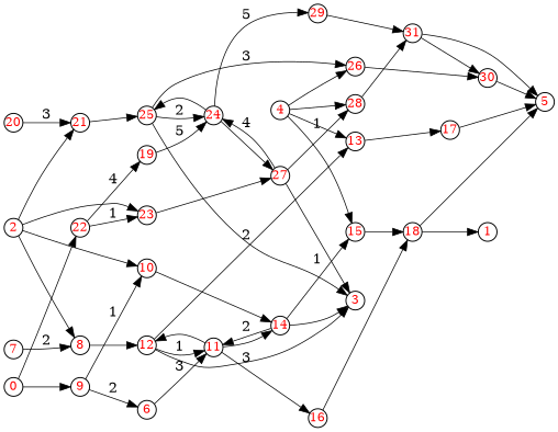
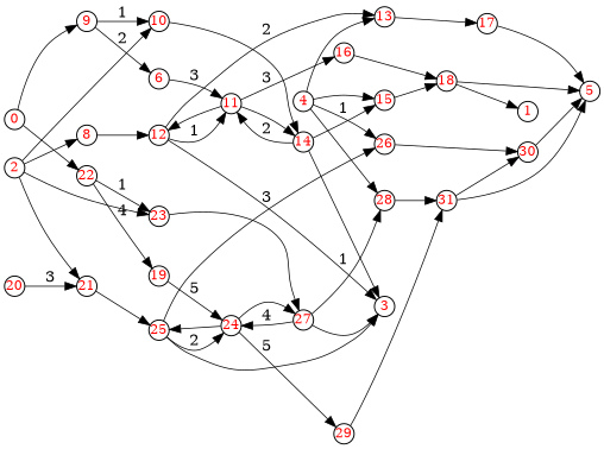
  digraph {
    rankdir=LR
    node [color=black fillcolor=white fixedsize=true fontcolor=red fontsize=12 shape=circle style="filled,solid"]
    edge [color=black penwidth=0.75]
    18 [width=0.25]
    5 [width=0.25]
    1 [width=0.25]
    29 [width=0.25]
    31 [width=0.25]
    30 [width=0.25]
    0 [width=0.25]
    22 [width=0.25]
    9 [width=0.25]
    19 [width=0.25]
    23 [width=0.25]
    10 [width=0.25]
    6 [width=0.25]
    24 [width=0.25]
    27 [width=0.25]
    14 [width=0.25]
    11 [width=0.25]
    16 [width=0.25]
    13 [width=0.25]
    17 [width=0.25]
    28 [width=0.25]
    3 [width=0.25]
    25 [width=0.25]
    26 [width=0.25]
    15 [width=0.25]
    12 [width=0.25]
    20 [width=0.25]
    21 [width=0.25]
    2 [width=0.25]
    8 [width=0.25]
-   7 [width=0.25]
    4 [width=0.25]
    18 -> 5
    18 -> 1
    29 -> 31
    31 -> 5
    31 -> 30
    30 -> 5
    0 -> 22
    0 -> 9
    22 -> 19 [label=4]
    22 -> 23 [label=1]
    9 -> 10 [label=1]
    9 -> 6 [label=2]
    19 -> 24 [label=5]
    23 -> 27
    10 -> 14
    6 -> 11 [label=3]
    24 -> 29 [label=5]
    24 -> 27
    24 -> 25
    27 -> 24 [label=4]
    27 -> 28 [label=1]
    27 -> 3
    14 -> 11 [label=2]
    14 -> 3
    14 -> 15 [label=1]
    11 -> 14
    11 -> 16 [label=3]
    11 -> 12
    16 -> 18
    13 -> 17
    17 -> 5
    28 -> 31
    25 -> 24 [label=2]
    25 -> 3
    25 -> 26 [label=3]
    26 -> 30
    15 -> 18
    12 -> 11 [label=1]
    12 -> 13 [label=2]
    12 -> 3
    20 -> 21 [label=3]
    21 -> 25
    2 -> 23
    2 -> 10
    2 -> 21
    2 -> 8
    8 -> 12
-   7 -> 8 [label=2]
    4 -> 13
    4 -> 28
    4 -> 26
    4 -> 15
  }
